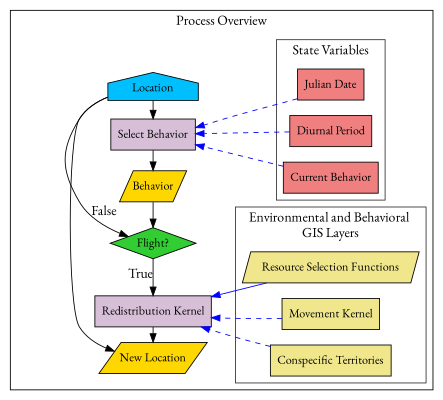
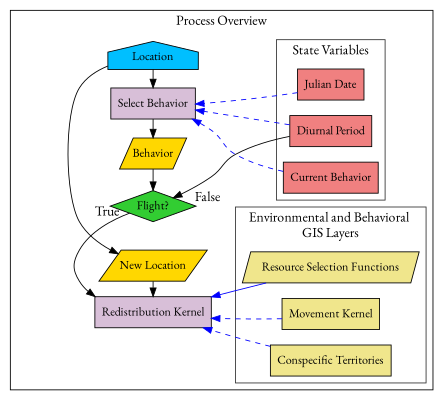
  digraph {
    fontname="EB Garamond"
    fontsize=16
    forcelabels=true
    rankdir=LR
    node [fillcolor=Thistle fontname="EB Garamond" shape=rectangle style=filled]
    edge [color=black constraint=true dir=back fontname="EB Garamond" labeldistance=2 minlen=1 style=solid weight=.1]
    n1 [fillcolor=DeepSkyBlue label=Location shape=house]
    n2 [label="Select Behavior"]
    n3 [fillcolor=Gold label=Behavior margin=0 shape=parallelogram]
    n4 [fillcolor=LimeGreen label="Flight?" shape=diamond]
    n5 [label="Redistribution Kernel"]
    n6 [fillcolor=Gold label="New Location" margin=0 shape=parallelogram]
    n7 [fillcolor=LightCoral label="Julian Date"]
    n8 [fillcolor=LightCoral label="Diurnal Period"]
    n9 [fillcolor=LightCoral label="Current Behavior"]
    n10 [fillcolor=Khaki fixedsize=true label="Resource Selection Functions" margin=0 shape=polygon skew=0.1 width=2.85]
    n11 [fillcolor=Khaki label="Movement Kernel"]
    n12 [fillcolor=Khaki label="Conspecific Territories"]
    a07 [shape=oval style=invis]
    subgraph cluster_1 {
      label="Process Overview"
      a07
      subgraph sub_2 {
        label="Process Overview"
        rank=same
        n1
        n2
        n3
        n4
        n5
        n6
      }
      subgraph cluster_3 {
        color=grey20
        label="State Variables"
        n7
        n8
        n9
      }
      subgraph cluster_4 {
        color=grey20
        label="Environmental and Behavioral \nGIS Layers"
        n10
        n11
        n12
      }
    }
    n2 -> n1
    n2 -> n7 [labeldistance=4 style=invis]
    n3 -> n2
-   n4 -> n1 [constraint=false fontsize=16 labeldistance=4 taillabel=False weight=1000]
+   n4 -> n8 [constraint=false fontsize=16 labeldistance=4 taillabel=False weight=1000]
    n4 -> n3
    n5 -> n4 [fontsize=16 headlabel="True    "]
    n5 -> n11 [labeldistance=4 style=invis]
    n6 -> n1 [constraint=false labeldistance=4]
-   n6 -> n5
+   n5 -> n6
    n7 -> n2 [color=blue constraint=false dir=front minlen=0 style=dashed]
    n8 -> n2 [color=blue constraint=false dir=front minlen=0 style=dashed]
    n9 -> n2 [color=blue constraint=false dir=front minlen=0 style=dashed]
    n10 -> n5 [color=blue constraint=false dir=front minlen=0]
    n11 -> n5 [color=blue constraint=false dir=front minlen=0 style=dashed]
    n12 -> n5 [color=blue constraint=false dir=front minlen=0 style=dashed]
    a07 -> n3 [labeldistance=4 style=invis]
  }
